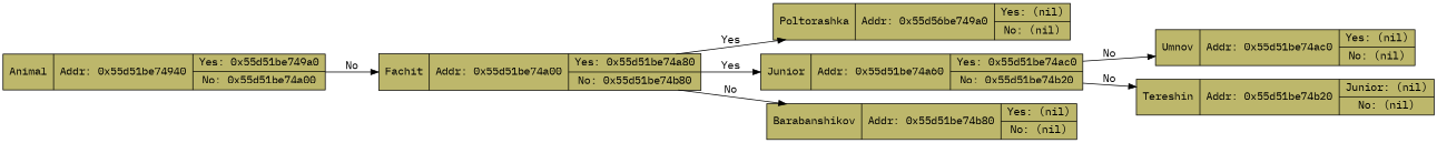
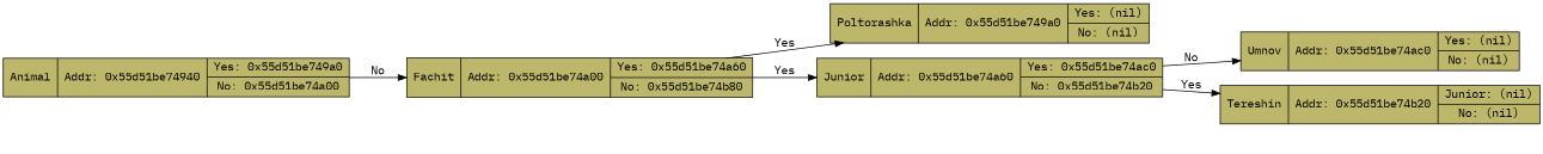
  digraph {
    fontname="IBM Plex Mono"
    rankdir=LR
    node [fillcolor=darkkhaki fontname="IBM Plex Mono" shape=record style=filled]
    edge [fontname="IBM Plex Mono"]
    n1 [label=" { Animal | Addr: 0x55d51be74940 | {Yes: 0x55d51be749a0 | No: 0x55d51be74a00 }}"]
-   n2 [label=" { Fachit | Addr: 0x55d51be74a00 | {Yes: 0x55d51be74a80 | No: 0x55d51be74b80 }}"]
-   n3 [label=" { Poltorashka | Addr: 0x55d56be749a0 | {Yes: (nil) | No: (nil) }}"]
+   n2 [label=" { Fachit | Addr: 0x55d51be74a00 | {Yes: 0x55d51be74a60 | No: 0x55d51be74b80 }}"]
+   n3 [label=" { Poltorashka | Addr: 0x55d51be749a0 | {Yes: (nil) | No: (nil) }}"]
    n4 [label=" { Junior | Addr: 0x55d51be74a60 | {Yes: 0x55d51be74ac0 | No: 0x55d51be74b20 }}"]
-   n5 [label=" { Barabanshikov | Addr: 0x55d51be74b80 | {Yes: (nil) | No: (nil) }}"]
    n6 [label=" { Umnov | Addr: 0x55d51be74ac0 | {Yes: (nil) | No: (nil) }}"]
    n7 [label=" { Tereshin | Addr: 0x55d51be74b20 | {Junior: (nil) | No: (nil) }}"]
    n1 -> n2 [label=" No "]
    n2 -> n3 [label=" Yes "]
    n2 -> n4 [label=" Yes "]
-   n2 -> n5 [label=" No "]
    n4 -> n6 [label=" No "]
-   n4 -> n7 [label=" No "]
+   n4 -> n7 [label=" Yes "]
  }
